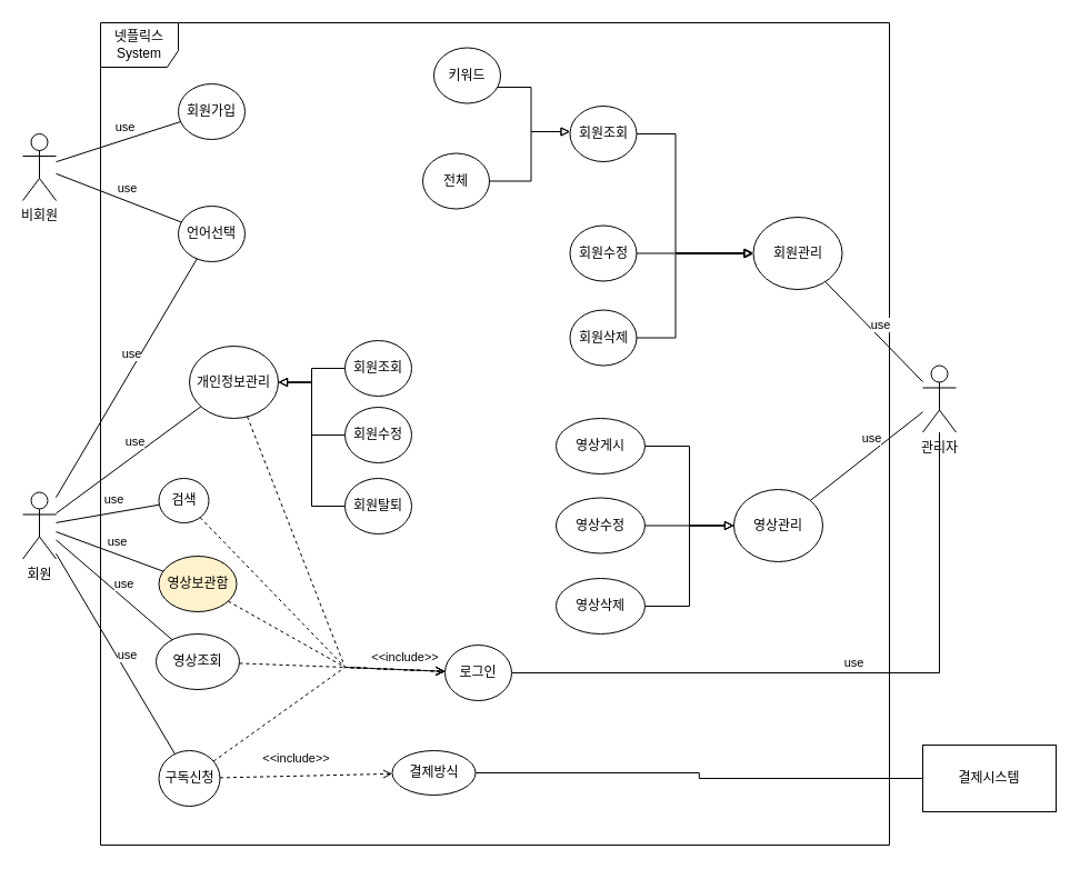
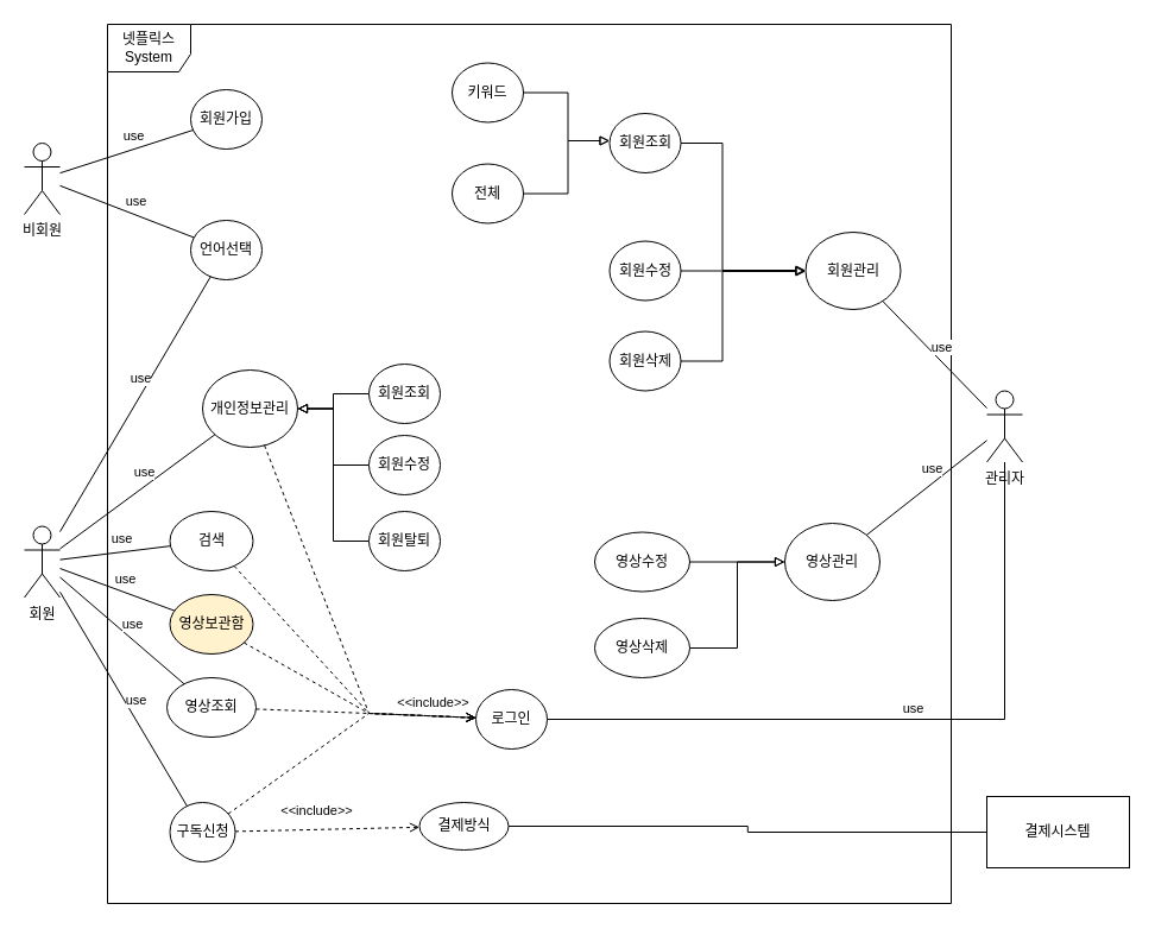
  <mxCell id="0" />
  <mxCell id="1" parent="0" />
  <mxCell id="2" value="비회원" style="shape=umlActor;verticalLabelPosition=bottom;verticalAlign=top;html=1;outlineConnect=0;" vertex="1" parent="1"><mxGeometry x="20" y="120" width="30" height="60" as="geometry" /></mxCell>
  <mxCell id="3" value="회원" style="shape=umlActor;verticalLabelPosition=bottom;verticalAlign=top;html=1;outlineConnect=0;" vertex="1" parent="1"><mxGeometry x="20" y="442.5" width="30" height="60" as="geometry" /></mxCell>
  <mxCell id="4" style="edgeStyle=orthogonalEdgeStyle;rounded=0;orthogonalLoop=1;jettySize=auto;html=1;endArrow=none;endFill=0;" edge="1" parent="1" source="6" target="19"><mxGeometry relative="1" as="geometry"><Array as="points"><mxPoint x="845" y="605" /></Array></mxGeometry></mxCell>
  <mxCell id="5" value="use" style="edgeLabel;html=1;align=center;verticalAlign=middle;resizable=0;points=[];" connectable="0" vertex="1" parent="4"><mxGeometry x="-0.065" y="-2" relative="1" as="geometry"><mxPoint x="-13" y="-8" as="offset" /></mxGeometry></mxCell>
  <mxCell id="6" value="관리자" style="shape=umlActor;verticalLabelPosition=bottom;verticalAlign=top;html=1;outlineConnect=0;" vertex="1" parent="1"><mxGeometry x="830" y="328.5" width="30" height="60" as="geometry" /></mxCell>
  <mxCell id="7" value="넷플릭스&lt;br&gt;System" style="shape=umlFrame;whiteSpace=wrap;html=1;pointerEvents=0;width=70;height=40;" vertex="1" parent="1"><mxGeometry x="90" y="20" width="710" height="740" as="geometry" /></mxCell>
  <mxCell id="8" value="회원가입" style="ellipse;whiteSpace=wrap;html=1;" vertex="1" parent="1"><mxGeometry x="160" y="75" width="60" height="50" as="geometry" /></mxCell>
  <mxCell id="9" value="개인정보관리" style="ellipse;whiteSpace=wrap;html=1;" vertex="1" parent="1"><mxGeometry x="170" y="311" width="80" height="65" as="geometry" /></mxCell>
  <mxCell id="10" value="" style="endArrow=none;html=1;rounded=0;" edge="1" parent="1" source="2" target="8"><mxGeometry width="50" height="50" relative="1" as="geometry"><mxPoint x="390" y="110" as="sourcePoint" /><mxPoint x="440" y="60" as="targetPoint" /></mxGeometry></mxCell>
  <mxCell id="11" value="use" style="edgeLabel;html=1;align=center;verticalAlign=middle;resizable=0;points=[];" connectable="0" vertex="1" parent="10"><mxGeometry x="0.115" y="4" relative="1" as="geometry"><mxPoint y="-8" as="offset" /></mxGeometry></mxCell>
  <mxCell id="12" value="" style="endArrow=none;html=1;rounded=0;" edge="1" parent="1" source="3" target="9"><mxGeometry width="50" height="50" relative="1" as="geometry"><mxPoint x="50" y="188" as="sourcePoint" /><mxPoint x="190" y="176" as="targetPoint" /></mxGeometry></mxCell>
  <mxCell id="13" value="use" style="edgeLabel;html=1;align=center;verticalAlign=middle;resizable=0;points=[];" connectable="0" vertex="1" parent="12"><mxGeometry x="0.115" y="4" relative="1" as="geometry"><mxPoint y="-8" as="offset" /></mxGeometry></mxCell>
  <mxCell id="14" value="언어선택" style="ellipse;whiteSpace=wrap;html=1;" vertex="1" parent="1"><mxGeometry x="160" y="185" width="60" height="50" as="geometry" /></mxCell>
  <mxCell id="15" value="" style="endArrow=none;html=1;rounded=0;" edge="1" parent="1" source="2" target="14"><mxGeometry width="50" height="50" relative="1" as="geometry"><mxPoint x="60" y="122" as="sourcePoint" /><mxPoint x="200" y="110" as="targetPoint" /></mxGeometry></mxCell>
  <mxCell id="16" value="use" style="edgeLabel;html=1;align=center;verticalAlign=middle;resizable=0;points=[];" connectable="0" vertex="1" parent="15"><mxGeometry x="0.115" y="4" relative="1" as="geometry"><mxPoint y="-8" as="offset" /></mxGeometry></mxCell>
  <mxCell id="17" value="" style="endArrow=none;html=1;rounded=0;" edge="1" parent="1" source="3" target="14"><mxGeometry width="50" height="50" relative="1" as="geometry"><mxPoint x="40" y="37" as="sourcePoint" /><mxPoint x="193" y="103" as="targetPoint" /></mxGeometry></mxCell>
  <mxCell id="18" value="use" style="edgeLabel;html=1;align=center;verticalAlign=middle;resizable=0;points=[];" connectable="0" vertex="1" parent="17"><mxGeometry x="0.115" y="4" relative="1" as="geometry"><mxPoint y="-8" as="offset" /></mxGeometry></mxCell>
  <mxCell id="19" value="로그인" style="ellipse;whiteSpace=wrap;html=1;" vertex="1" parent="1"><mxGeometry x="400" y="580" width="60" height="50" as="geometry" /></mxCell>
  <mxCell id="20" style="edgeStyle=orthogonalEdgeStyle;rounded=0;orthogonalLoop=1;jettySize=auto;html=1;entryX=1;entryY=0.5;entryDx=0;entryDy=0;endArrow=block;endFill=0;startArrow=none;startFill=0;" edge="1" parent="1" source="21" target="9"><mxGeometry relative="1" as="geometry" /></mxCell>
  <mxCell id="21" value="회원조회" style="ellipse;whiteSpace=wrap;html=1;" vertex="1" parent="1"><mxGeometry x="310" y="306" width="60" height="50" as="geometry" /></mxCell>
  <mxCell id="22" style="edgeStyle=orthogonalEdgeStyle;rounded=0;orthogonalLoop=1;jettySize=auto;html=1;entryX=1;entryY=0.5;entryDx=0;entryDy=0;endArrow=block;endFill=0;startArrow=none;startFill=0;" edge="1" parent="1" source="23" target="9"><mxGeometry relative="1" as="geometry" /></mxCell>
  <mxCell id="23" value="회원수정" style="ellipse;whiteSpace=wrap;html=1;" vertex="1" parent="1"><mxGeometry x="310" y="366" width="60" height="50" as="geometry" /></mxCell>
  <mxCell id="24" style="edgeStyle=orthogonalEdgeStyle;rounded=0;orthogonalLoop=1;jettySize=auto;html=1;entryX=1;entryY=0.5;entryDx=0;entryDy=0;endArrow=block;endFill=0;startArrow=none;startFill=0;" edge="1" parent="1" source="25" target="9"><mxGeometry relative="1" as="geometry" /></mxCell>
  <mxCell id="25" value="회원탈퇴" style="ellipse;whiteSpace=wrap;html=1;" vertex="1" parent="1"><mxGeometry x="310" y="430" width="60" height="50" as="geometry" /></mxCell>
- <mxCell id="26" value="검색" style="ellipse;whiteSpace=wrap;html=1;" vertex="1" parent="1"><mxGeometry x="142.5" y="430" width="45" height="40" as="geometry" /></mxCell>
+ <mxCell id="26" value="검색" style="ellipse;whiteSpace=wrap;html=1;" vertex="1" parent="1"><mxGeometry x="142.5" y="430" width="70" height="50" as="geometry" /></mxCell>
  <mxCell id="27" value="영상보관함" style="ellipse;whiteSpace=wrap;html=1;fillColor=#fff2cc;" vertex="1" parent="1"><mxGeometry x="142.5" y="500" width="70" height="50" as="geometry" /></mxCell>
  <mxCell id="28" value="영상조회" style="ellipse;whiteSpace=wrap;html=1;" vertex="1" parent="1"><mxGeometry x="140" y="570" width="75" height="50" as="geometry" /></mxCell>
  <mxCell id="29" value="" style="endArrow=none;html=1;rounded=0;" edge="1" parent="1" source="3" target="26"><mxGeometry width="50" height="50" relative="1" as="geometry"><mxPoint x="40" y="347" as="sourcePoint" /><mxPoint x="180" y="352" as="targetPoint" /></mxGeometry></mxCell>
  <mxCell id="30" value="use" style="edgeLabel;html=1;align=center;verticalAlign=middle;resizable=0;points=[];" connectable="0" vertex="1" parent="29"><mxGeometry x="0.115" y="4" relative="1" as="geometry"><mxPoint y="-8" as="offset" /></mxGeometry></mxCell>
  <mxCell id="31" value="" style="endArrow=none;html=1;rounded=0;" edge="1" parent="1" source="3" target="27"><mxGeometry width="50" height="50" relative="1" as="geometry"><mxPoint x="20" y="447.5" as="sourcePoint" /><mxPoint x="184" y="602.5" as="targetPoint" /></mxGeometry></mxCell>
  <mxCell id="32" value="use" style="edgeLabel;html=1;align=center;verticalAlign=middle;resizable=0;points=[];" connectable="0" vertex="1" parent="31"><mxGeometry x="0.115" y="4" relative="1" as="geometry"><mxPoint y="-8" as="offset" /></mxGeometry></mxCell>
  <mxCell id="33" value="" style="endArrow=none;html=1;rounded=0;" edge="1" parent="1" source="3" target="28"><mxGeometry width="50" height="50" relative="1" as="geometry"><mxPoint x="9.5" y="440" as="sourcePoint" /><mxPoint x="177.5" y="658" as="targetPoint" /></mxGeometry></mxCell>
  <mxCell id="34" value="use" style="edgeLabel;html=1;align=center;verticalAlign=middle;resizable=0;points=[];" connectable="0" vertex="1" parent="33"><mxGeometry x="0.115" y="4" relative="1" as="geometry"><mxPoint y="-8" as="offset" /></mxGeometry></mxCell>
  <mxCell id="35" value="구독신청" style="ellipse;whiteSpace=wrap;html=1;" vertex="1" parent="1"><mxGeometry x="142.5" y="675" width="55" height="50" as="geometry" /></mxCell>
  <mxCell id="36" value="" style="endArrow=none;html=1;rounded=0;" edge="1" parent="1" source="3" target="35"><mxGeometry width="50" height="50" relative="1" as="geometry"><mxPoint x="9" y="524.5" as="sourcePoint" /><mxPoint x="180" y="805.5" as="targetPoint" /></mxGeometry></mxCell>
  <mxCell id="37" value="use" style="edgeLabel;html=1;align=center;verticalAlign=middle;resizable=0;points=[];" connectable="0" vertex="1" parent="36"><mxGeometry x="0.115" y="4" relative="1" as="geometry"><mxPoint y="-8" as="offset" /></mxGeometry></mxCell>
  <mxCell id="38" style="edgeStyle=orthogonalEdgeStyle;rounded=0;orthogonalLoop=1;jettySize=auto;html=1;endArrow=none;endFill=0;" edge="1" parent="1" source="39" target="42"><mxGeometry relative="1" as="geometry" /></mxCell>
  <mxCell id="39" value="결제방식" style="ellipse;whiteSpace=wrap;html=1;" vertex="1" parent="1"><mxGeometry x="352.5" y="675" width="75" height="40" as="geometry" /></mxCell>
  <mxCell id="40" value="" style="endArrow=open;dashed=1;html=1;rounded=0;endFill=0;" edge="1" parent="1" source="35" target="39"><mxGeometry width="50" height="50" relative="1" as="geometry"><mxPoint x="210" y="740" as="sourcePoint" /><mxPoint x="260" y="690" as="targetPoint" /></mxGeometry></mxCell>
  <mxCell id="41" value="&amp;lt;&amp;lt;include&amp;gt;&amp;gt;" style="edgeLabel;html=1;align=center;verticalAlign=middle;resizable=0;points=[];" connectable="0" vertex="1" parent="40"><mxGeometry x="0.446" y="-3" relative="1" as="geometry"><mxPoint x="-44" y="-18" as="offset" /></mxGeometry></mxCell>
  <mxCell id="42" value="결제시스템" style="rounded=0;whiteSpace=wrap;html=1;" vertex="1" parent="1"><mxGeometry x="830" y="670" width="120" height="60" as="geometry" /></mxCell>
  <mxCell id="43" value="" style="endArrow=open;dashed=1;html=1;rounded=0;endFill=0;" edge="1" parent="1" source="9" target="19"><mxGeometry width="50" height="50" relative="1" as="geometry"><mxPoint x="620" y="390" as="sourcePoint" /><mxPoint x="670" y="340" as="targetPoint" /><Array as="points"><mxPoint x="310" y="600" /></Array></mxGeometry></mxCell>
  <mxCell id="44" value="" style="endArrow=open;dashed=1;html=1;rounded=0;endFill=0;" edge="1" parent="1" source="26" target="19"><mxGeometry width="50" height="50" relative="1" as="geometry"><mxPoint x="243" y="380" as="sourcePoint" /><mxPoint x="423" y="595" as="targetPoint" /><Array as="points"><mxPoint x="310" y="600" /></Array></mxGeometry></mxCell>
  <mxCell id="45" value="" style="endArrow=open;dashed=1;html=1;rounded=0;endFill=0;" edge="1" parent="1" source="27" target="19"><mxGeometry width="50" height="50" relative="1" as="geometry"><mxPoint x="256" y="547" as="sourcePoint" /><mxPoint x="413" y="605" as="targetPoint" /><Array as="points"><mxPoint x="310" y="600" /></Array></mxGeometry></mxCell>
  <mxCell id="46" value="" style="endArrow=open;dashed=1;html=1;rounded=0;endFill=0;" edge="1" parent="1" source="28" target="19"><mxGeometry width="50" height="50" relative="1" as="geometry"><mxPoint x="260" y="607" as="sourcePoint" /><mxPoint x="410" y="614" as="targetPoint" /><Array as="points"><mxPoint x="310" y="600" /></Array></mxGeometry></mxCell>
  <mxCell id="47" value="" style="endArrow=open;dashed=1;html=1;rounded=0;endFill=0;" edge="1" parent="1" source="35" target="19"><mxGeometry width="50" height="50" relative="1" as="geometry"><mxPoint x="260" y="665" as="sourcePoint" /><mxPoint x="412" y="623" as="targetPoint" /><Array as="points"><mxPoint x="310" y="600" /></Array></mxGeometry></mxCell>
  <mxCell id="48" value="&amp;lt;&amp;lt;include&amp;gt;&amp;gt;" style="edgeLabel;html=1;align=center;verticalAlign=middle;resizable=0;points=[];" connectable="0" vertex="1" parent="47"><mxGeometry x="0.519" y="-5" relative="1" as="geometry"><mxPoint x="20" y="-16" as="offset" /></mxGeometry></mxCell>
  <mxCell id="49" value="회원관리" style="ellipse;whiteSpace=wrap;html=1;" vertex="1" parent="1"><mxGeometry x="677.5" y="195" width="80" height="65" as="geometry" /></mxCell>
  <mxCell id="50" value="" style="endArrow=none;html=1;rounded=0;" edge="1" parent="1" source="49" target="6"><mxGeometry width="50" height="50" relative="1" as="geometry"><mxPoint x="560" y="610" as="sourcePoint" /><mxPoint x="610" y="560" as="targetPoint" /></mxGeometry></mxCell>
  <mxCell id="51" value="use" style="edgeLabel;html=1;align=center;verticalAlign=middle;resizable=0;points=[];" connectable="0" vertex="1" parent="50"><mxGeometry x="0.117" y="2" relative="1" as="geometry"><mxPoint x="-1" y="-10" as="offset" /></mxGeometry></mxCell>
  <mxCell id="52" value="영상관리" style="ellipse;whiteSpace=wrap;html=1;" vertex="1" parent="1"><mxGeometry x="660" y="440" width="80" height="65" as="geometry" /></mxCell>
  <mxCell id="53" value="" style="endArrow=none;html=1;rounded=0;" edge="1" parent="1" source="52" target="6"><mxGeometry width="50" height="50" relative="1" as="geometry"><mxPoint x="862" y="222" as="sourcePoint" /><mxPoint x="1030" y="324" as="targetPoint" /></mxGeometry></mxCell>
  <mxCell id="54" value="use" style="edgeLabel;html=1;align=center;verticalAlign=middle;resizable=0;points=[];" connectable="0" vertex="1" parent="53"><mxGeometry x="0.117" y="2" relative="1" as="geometry"><mxPoint x="-1" y="-10" as="offset" /></mxGeometry></mxCell>
  <mxCell id="55" style="edgeStyle=orthogonalEdgeStyle;rounded=0;orthogonalLoop=1;jettySize=auto;html=1;endArrow=block;endFill=0;" edge="1" parent="1" source="56" target="49"><mxGeometry relative="1" as="geometry"><Array as="points"><mxPoint x="607.5" y="120" /><mxPoint x="607.5" y="227" /></Array></mxGeometry></mxCell>
  <mxCell id="56" value="회원조회" style="ellipse;whiteSpace=wrap;html=1;" vertex="1" parent="1"><mxGeometry x="512.5" y="95" width="60" height="50" as="geometry" /></mxCell>
  <mxCell id="57" style="edgeStyle=orthogonalEdgeStyle;rounded=0;orthogonalLoop=1;jettySize=auto;html=1;endArrow=block;endFill=0;" edge="1" parent="1" source="58" target="49"><mxGeometry relative="1" as="geometry"><Array as="points"><mxPoint x="547.5" y="227" /><mxPoint x="547.5" y="227" /></Array></mxGeometry></mxCell>
  <mxCell id="58" value="회원수정" style="ellipse;whiteSpace=wrap;html=1;" vertex="1" parent="1"><mxGeometry x="512.5" y="202.5" width="60" height="50" as="geometry" /></mxCell>
  <mxCell id="59" style="edgeStyle=orthogonalEdgeStyle;rounded=0;orthogonalLoop=1;jettySize=auto;html=1;endArrow=block;endFill=0;" edge="1" parent="1" source="60" target="49"><mxGeometry relative="1" as="geometry"><Array as="points"><mxPoint x="607.5" y="303" /><mxPoint x="607.5" y="228" /></Array></mxGeometry></mxCell>
  <mxCell id="60" value="회원삭제" style="ellipse;whiteSpace=wrap;html=1;" vertex="1" parent="1"><mxGeometry x="512.5" y="278.5" width="60" height="50" as="geometry" /></mxCell>
  <mxCell id="61" style="edgeStyle=orthogonalEdgeStyle;rounded=0;orthogonalLoop=1;jettySize=auto;html=1;endArrow=block;endFill=0;" edge="1" parent="1" source="62" target="56"><mxGeometry relative="1" as="geometry"><mxPoint x="437.5" y="117.5" as="targetPoint" /><Array as="points"><mxPoint x="477.5" y="78" /><mxPoint x="477.5" y="118" /></Array></mxGeometry></mxCell>
- <mxCell id="62" value="키워드" style="ellipse;whiteSpace=wrap;html=1;" vertex="1" parent="1"><mxGeometry x="390" y="42.5" width="60" height="50" as="geometry" /></mxCell>
+ <mxCell id="62" value="키워드" style="ellipse;whiteSpace=wrap;html=1;" vertex="1" parent="1"><mxGeometry x="380" y="52.5" width="60" height="50" as="geometry" /></mxCell>
  <mxCell id="63" value="" style="edgeStyle=orthogonalEdgeStyle;rounded=0;orthogonalLoop=1;jettySize=auto;html=1;endArrow=block;endFill=0;" edge="1" parent="1" source="64" target="56"><mxGeometry relative="1" as="geometry"><mxPoint x="437.5" y="117.5" as="targetPoint" /><Array as="points"><mxPoint x="477.5" y="162" /><mxPoint x="477.5" y="118" /></Array></mxGeometry></mxCell>
  <mxCell id="64" value="전체" style="ellipse;whiteSpace=wrap;html=1;" vertex="1" parent="1"><mxGeometry x="380" y="137.5" width="60" height="50" as="geometry" /></mxCell>
- <mxCell id="65" style="edgeStyle=orthogonalEdgeStyle;rounded=0;orthogonalLoop=1;jettySize=auto;html=1;entryX=0;entryY=0.5;entryDx=0;entryDy=0;endArrow=block;endFill=0;" edge="1" parent="1" source="66" target="52"><mxGeometry relative="1" as="geometry" /></mxCell>
- <mxCell id="66" value="영상게시" style="ellipse;whiteSpace=wrap;html=1;" vertex="1" parent="1"><mxGeometry x="500" y="376" width="80" height="50" as="geometry" /></mxCell>
  <mxCell id="67" style="edgeStyle=orthogonalEdgeStyle;rounded=0;orthogonalLoop=1;jettySize=auto;html=1;endArrow=block;endFill=0;" edge="1" parent="1" source="68" target="52"><mxGeometry relative="1" as="geometry" /></mxCell>
  <mxCell id="68" value="영상수정" style="ellipse;whiteSpace=wrap;html=1;" vertex="1" parent="1"><mxGeometry x="500" y="447.5" width="80" height="50" as="geometry" /></mxCell>
  <mxCell id="69" style="edgeStyle=orthogonalEdgeStyle;rounded=0;orthogonalLoop=1;jettySize=auto;html=1;entryX=0;entryY=0.5;entryDx=0;entryDy=0;endArrow=block;endFill=0;" edge="1" parent="1" source="70" target="52"><mxGeometry relative="1" as="geometry" /></mxCell>
  <mxCell id="70" value="영상삭제" style="ellipse;whiteSpace=wrap;html=1;" vertex="1" parent="1"><mxGeometry x="500" y="520" width="80" height="50" as="geometry" /></mxCell>
